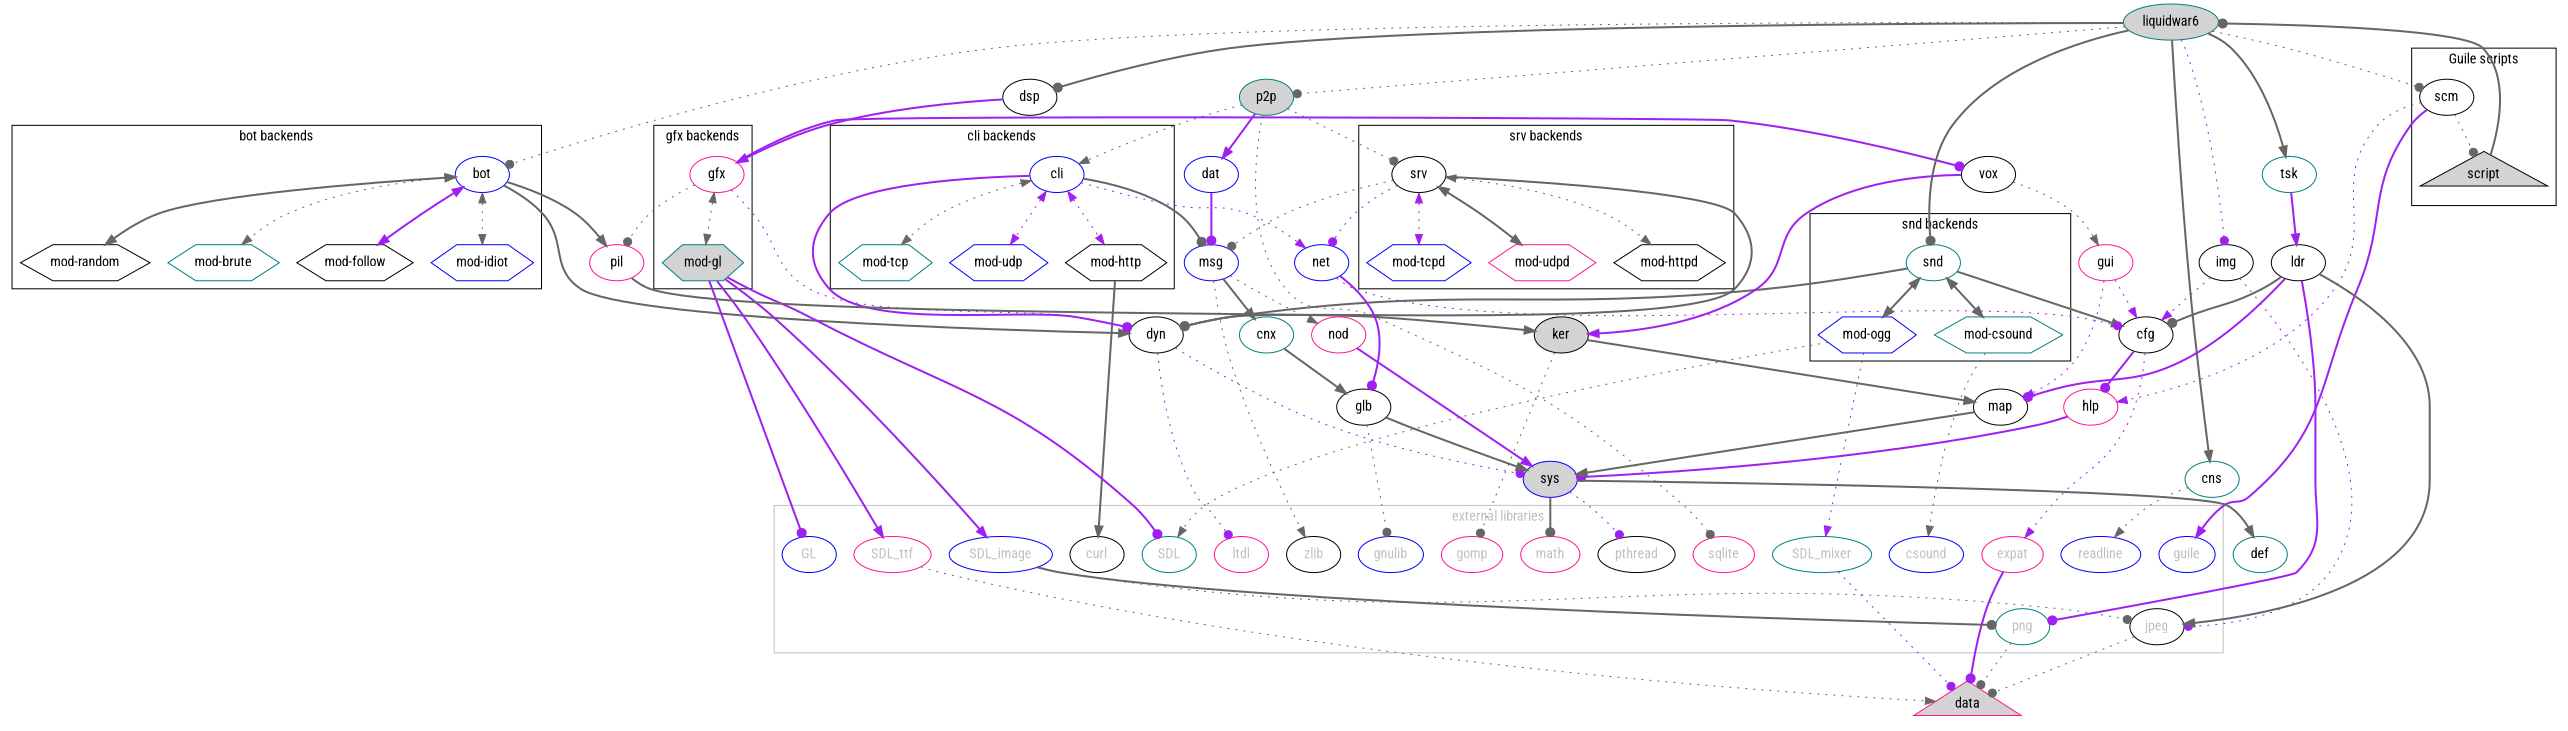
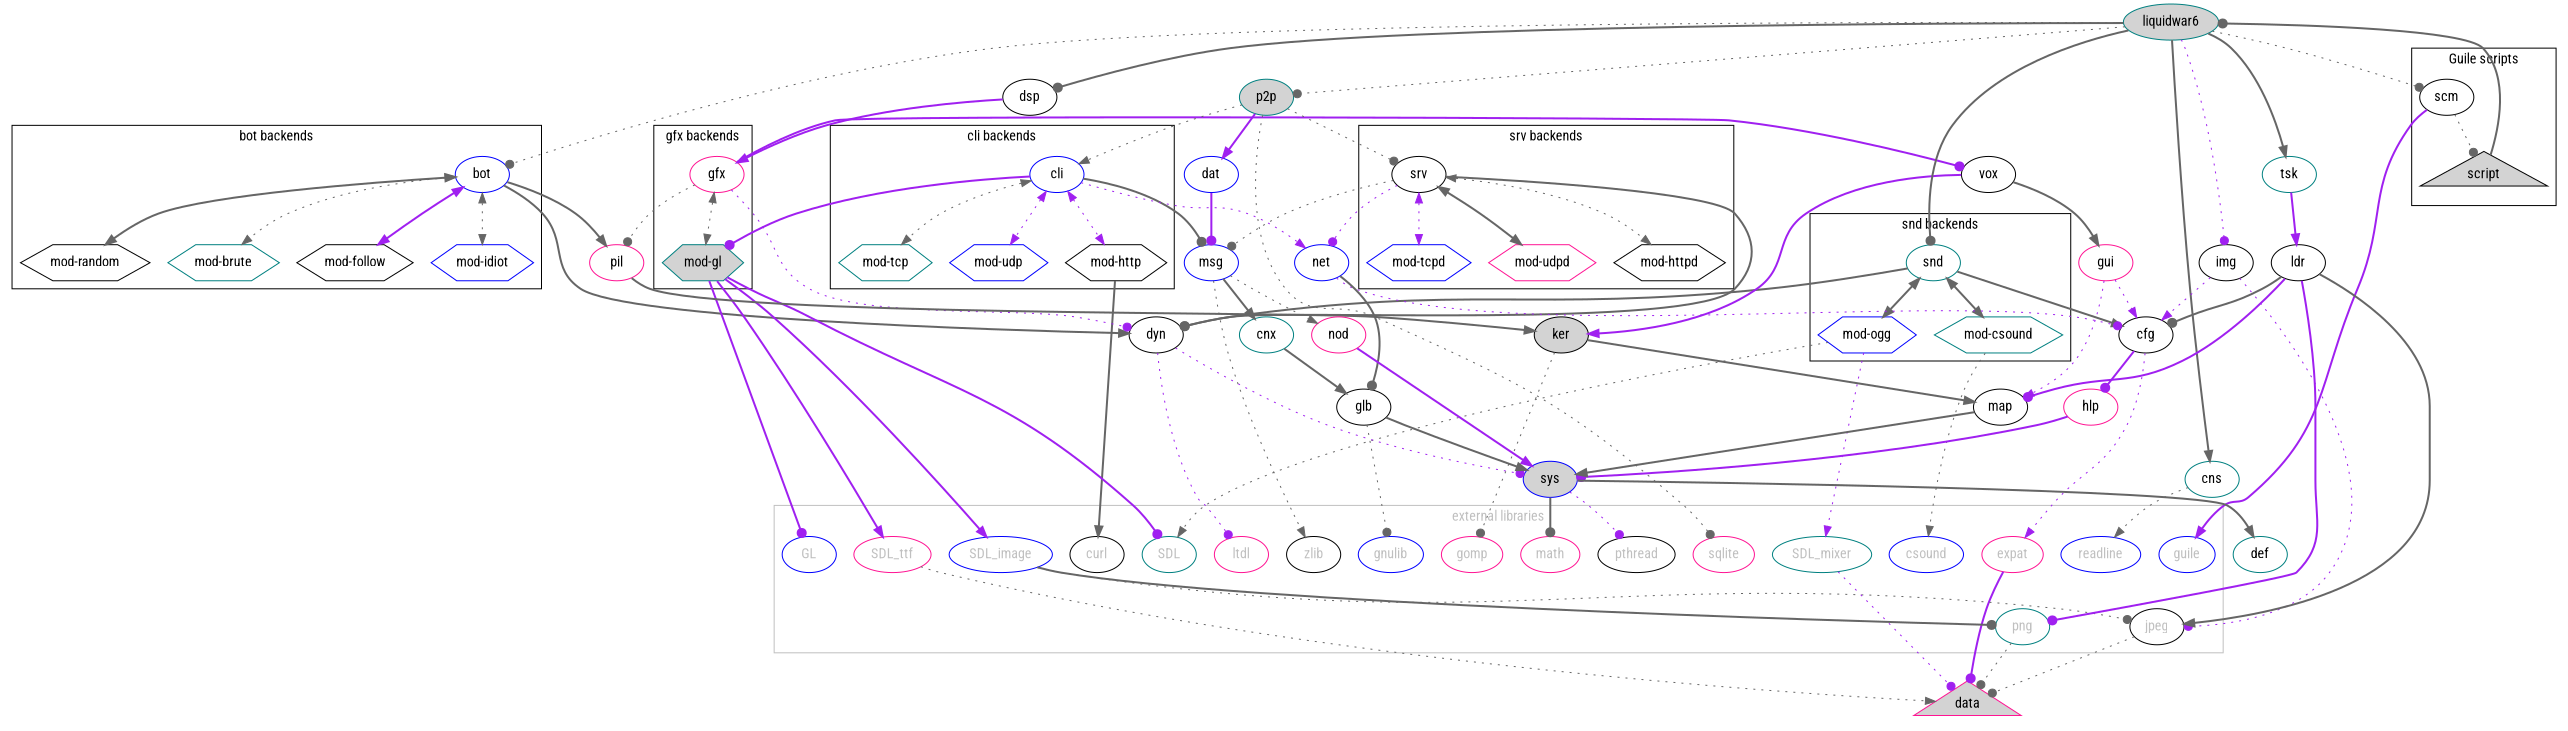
  digraph {
    fontname="Roboto Condensed"
    node [color=black fontname="Roboto Condensed"]
    edge [color=gray40 fontname="Roboto Condensed" style=bold arrowhead=dot]
    bot [color=blue]
    "mod-brute" [color=teal shape=hexagon]
    "mod-follow" [shape=hexagon]
    "mod-idiot" [color=blue shape=hexagon]
    "mod-random" [shape=hexagon]
    "mod-tcp" [color=teal shape=hexagon]
    cli [color=blue]
    "mod-udp" [color=blue shape=hexagon]
    "mod-http" [shape=hexagon]
    "mod-gl" [color=teal fillcolor=lightgrey shape=hexagon style=filled]
    gfx [color=deeppink]
    "mod-ogg" [color=blue shape=hexagon]
    snd [color=teal]
    "mod-csound" [color=teal shape=hexagon]
    "mod-tcpd" [color=blue shape=hexagon]
    srv
    "mod-udpd" [color=deeppink shape=hexagon]
    "mod-httpd" [shape=hexagon]
    script [fillcolor=lightgrey shape=triangle style=filled]
    scm
    expat [color=deeppink fontcolor=grey]
    curl [fontcolor=grey]
    readline [color=blue fontcolor=grey]
    ltdl [color=deeppink fontcolor=grey]
    SDL [color=teal fontcolor=grey]
    GL [color=blue fontcolor=grey]
    SDL_image [color=blue fontcolor=grey]
    SDL_ttf [color=deeppink fontcolor=grey]
    gnulib [color=blue fontcolor=grey]
    jpeg [fontcolor=grey]
    gomp [color=deeppink fontcolor=grey]
    png [color=teal fontcolor=grey]
    zlib [fontcolor=grey]
    sqlite [color=deeppink fontcolor=grey]
    guile [color=blue fontcolor=grey]
    SDL_mixer [color=teal fontcolor=grey]
    csound [color=blue fontcolor=grey]
    pthread [fontcolor=grey]
    math [color=deeppink fontcolor=grey]
    dyn
    pil [color=deeppink]
    msg [color=blue]
    net [color=blue]
    vox
    cfg
    liquidwar6 [color=teal fillcolor=lightgrey style=filled]
    hlp [color=deeppink]
    data [color=deeppink fillcolor=lightgrey shape=triangle style=filled]
    sys [color=blue fillcolor=lightgrey style=filled]
    ker [fillcolor=lightgrey style=filled]
    def [color=teal]
    map
    cnx [color=teal]
    nod [color=deeppink]
    glb
    cns [color=teal]
    dat [color=blue]
    dsp
    gui [color=deeppink]
    img
    ldr
    p2p [color=teal fillcolor=lightgrey style=filled]
    tsk [color=teal]
    subgraph cluster_1 {
      label="bot backends"
      bot
      "mod-brute"
      "mod-follow"
      "mod-idiot"
      "mod-random"
    }
    subgraph cluster_2 {
      label="cli backends"
      "mod-tcp"
      cli
      "mod-udp"
      "mod-http"
    }
    subgraph cluster_3 {
      label="gfx backends"
      "mod-gl"
      gfx
    }
    subgraph cluster_4 {
      label="snd backends"
      "mod-ogg"
      snd
      "mod-csound"
    }
    subgraph cluster_5 {
      label="srv backends"
      "mod-tcpd"
      srv
      "mod-udpd"
      "mod-httpd"
    }
    subgraph cluster_6 {
      label="Guile scripts"
      script
      scm
    }
    subgraph cluster_7 {
      color=grey
      fontcolor=grey
      label="external libraries"
      expat
      curl
      readline
      ltdl
      SDL
      GL
      SDL_image
      SDL_ttf
      gnulib
      jpeg
      gomp
      png
      zlib
      sqlite
      guile
      SDL_mixer
      csound
      pthread
      math
    }
    bot -> "mod-brute" [dir=both style=dotted arrowhead=""]
    bot -> "mod-follow" [color=purple dir=both arrowhead=""]
    bot -> "mod-idiot" [dir=both style=dotted arrowhead=""]
    bot -> "mod-random" [dir=both arrowhead=""]
    bot -> dyn [arrowhead=normal]
    bot -> pil [arrowhead=normal]
    cli -> "mod-tcp" [dir=both style=dotted arrowhead=""]
    cli -> "mod-udp" [color=purple dir=both style=dotted arrowhead=""]
    cli -> "mod-http" [color=purple dir=both style=dotted arrowhead=""]
-   cli -> dyn [color=purple]
+   cli -> "mod-gl" [color=purple]
    cli -> msg
    cli -> net [arrowhead=normal color=purple style=dotted]
    "mod-http" -> curl [arrowhead=normal]
    "mod-gl" -> SDL [color=purple]
    "mod-gl" -> GL [color=purple]
    "mod-gl" -> SDL_image [arrowhead=normal color=purple]
    "mod-gl" -> SDL_ttf [arrowhead=normal color=purple]
    gfx -> "mod-gl" [dir=both style=dotted arrowhead=""]
    gfx -> dyn [color=purple style=dotted]
    gfx -> pil [style=dotted]
    gfx -> vox [color=purple]
    "mod-ogg" -> SDL [arrowhead=normal style=dotted]
    "mod-ogg" -> SDL_mixer [arrowhead=normal color=purple style=dotted]
    snd -> "mod-ogg" [dir=both arrowhead=""]
    snd -> "mod-csound" [dir=both arrowhead=""]
    snd -> dyn
    snd -> cfg [arrowhead=normal]
    "mod-csound" -> csound [arrowhead=normal style=dotted]
    srv -> "mod-tcpd" [color=purple dir=both style=dotted arrowhead=""]
    srv -> "mod-udpd" [dir=both arrowhead=""]
    srv -> "mod-httpd" [dir=both style=dotted arrowhead=""]
    srv -> dyn
    srv -> msg [style=dotted]
    srv -> net [color=purple style=dotted]
    script -> liquidwar6
    scm -> script [style=dotted]
    scm -> guile [arrowhead=normal color=purple]
-   scm -> hlp [arrowhead=normal color=purple style=dotted]
    expat -> data [color=purple]
    SDL_image -> jpeg [style=dotted]
    SDL_image -> png
    SDL_ttf -> data [arrowhead=normal style=dotted]
    jpeg -> data [style=dotted]
    png -> data [style=dotted]
    SDL_mixer -> data [color=purple style=dotted]
    dyn -> ltdl [color=purple style=dotted]
    dyn -> sys [color=purple style=dotted]
    pil -> ker [arrowhead=normal]
    msg -> zlib [arrowhead=normal style=dotted]
    msg -> cnx [arrowhead=normal]
    msg -> nod [arrowhead=normal style=dotted]
    net -> cfg [color=purple style=dotted]
-   net -> glb [color=purple]
+   net -> glb
    vox -> ker [arrowhead=normal color=purple]
-   vox -> gui [arrowhead=normal style=dotted]
+   vox -> gui [arrowhead=normal]
    cfg -> expat [arrowhead=normal color=purple style=dotted]
    cfg -> hlp [color=purple]
    liquidwar6 -> bot [style=dotted]
    liquidwar6 -> snd
    liquidwar6 -> scm [style=dotted]
    liquidwar6 -> cns [arrowhead=normal]
    liquidwar6 -> dsp
    liquidwar6 -> img [color=purple style=dotted]
    liquidwar6 -> p2p [style=dotted]
    liquidwar6 -> tsk [arrowhead=normal]
    hlp -> sys [color=purple]
    sys -> pthread [color=purple style=dotted]
    sys -> math
    sys -> def [arrowhead=normal]
    ker -> gomp [style=dotted]
    ker -> map [arrowhead=normal]
    map -> sys [arrowhead=normal]
    cnx -> glb [arrowhead=normal]
    nod -> sys [arrowhead=normal color=purple]
    glb -> gnulib [style=dotted]
    glb -> sys [arrowhead=normal]
    cns -> readline [arrowhead=normal style=dotted]
    dat -> msg [color=purple]
    dsp -> gfx [arrowhead=normal color=purple]
    gui -> cfg [arrowhead=normal color=purple style=dotted]
    gui -> map [arrowhead=normal color=purple style=dotted]
    img -> jpeg [color=purple style=dotted]
    img -> cfg [arrowhead=normal color=purple style=dotted]
    ldr -> jpeg [arrowhead=normal]
    ldr -> png [color=purple]
    ldr -> cfg
    ldr -> map [color=purple]
    p2p -> cli [arrowhead=normal style=dotted]
    p2p -> srv [style=dotted]
    p2p -> sqlite [style=dotted]
    p2p -> dat [arrowhead=normal color=purple]
    tsk -> ldr [arrowhead=normal color=purple]
  }
